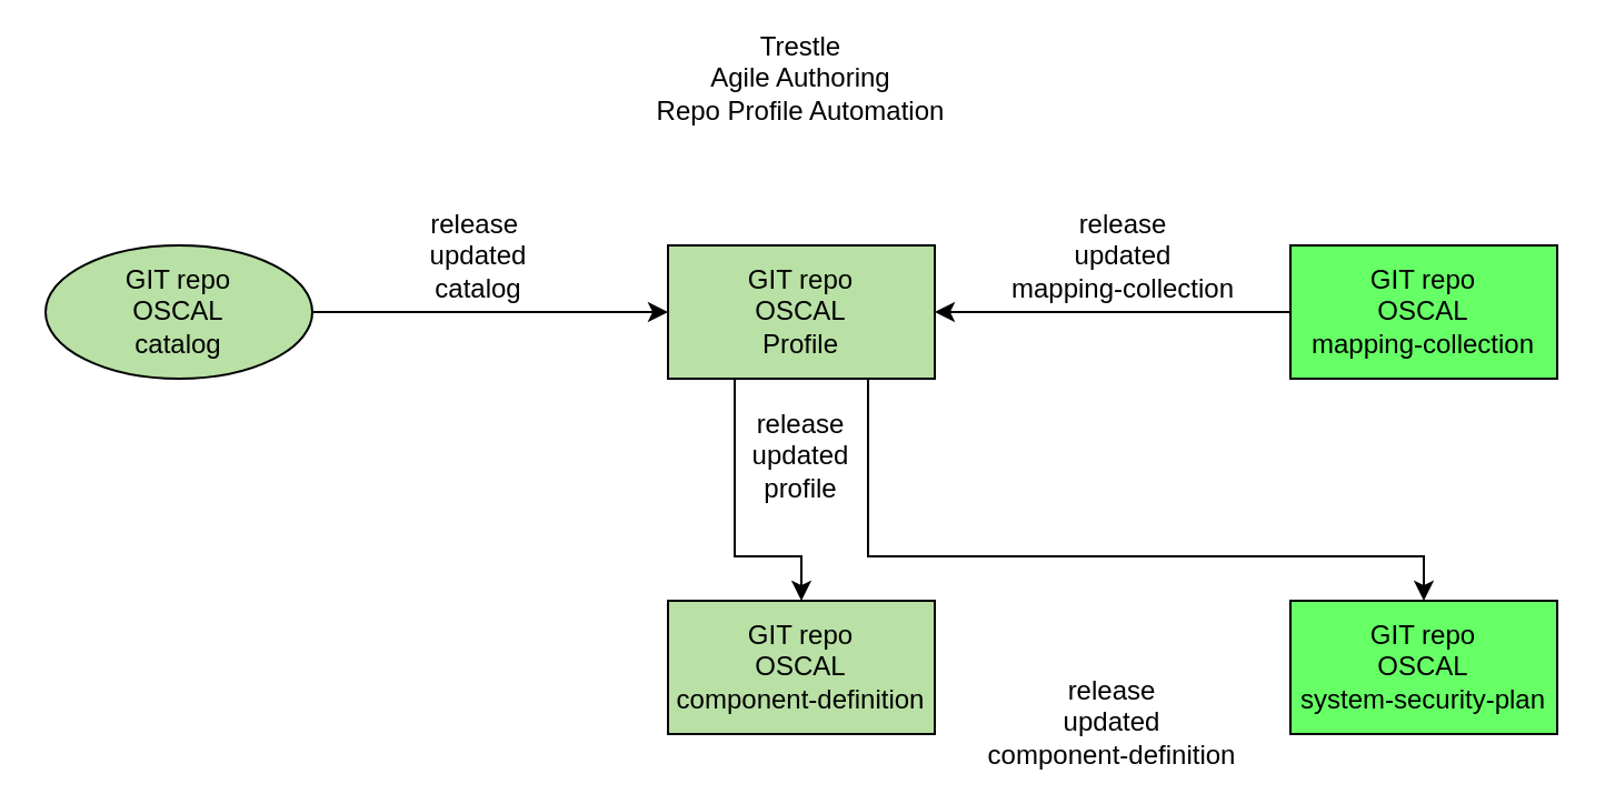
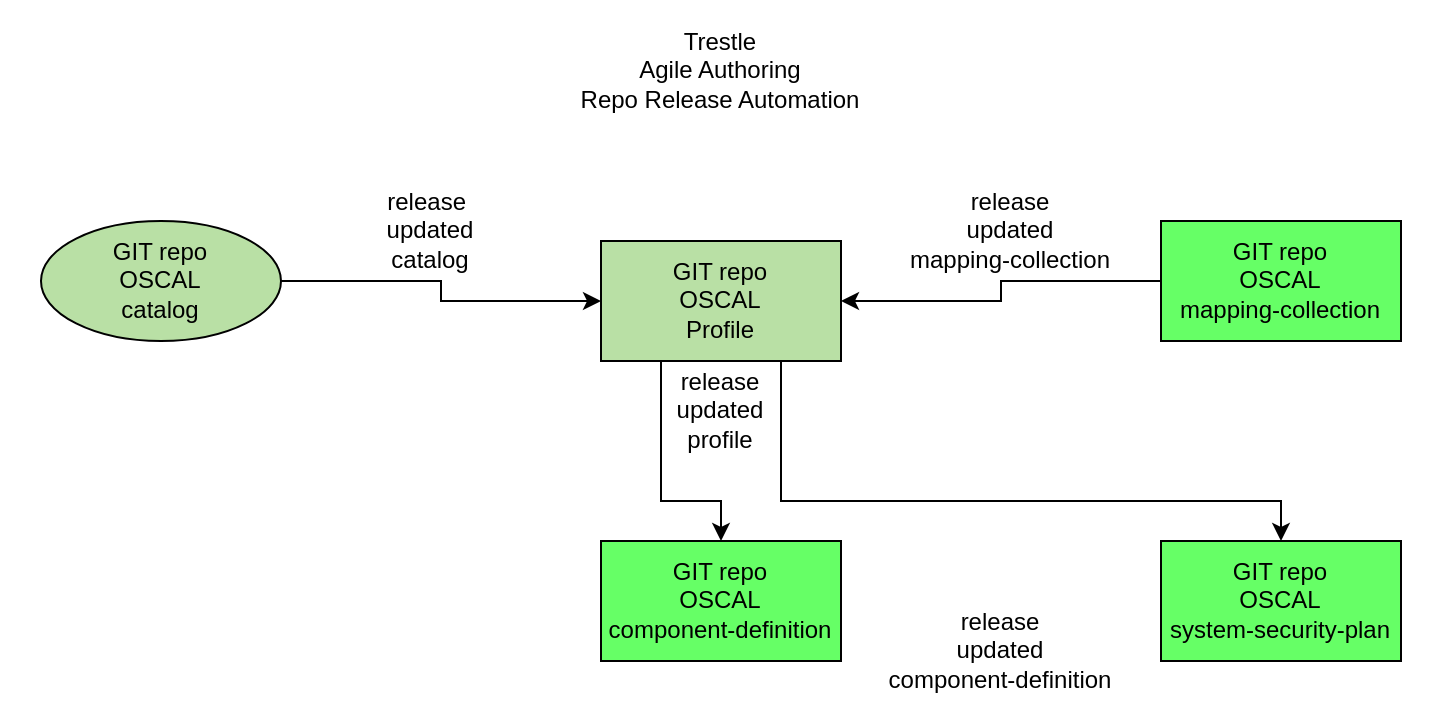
  <mxCell id="0" />
  <mxCell id="1" parent="0" />
  <mxCell id="2" style="edgeStyle=orthogonalEdgeStyle;rounded=0;orthogonalLoop=1;jettySize=auto;html=1;exitX=1;exitY=0.5;exitDx=0;exitDy=0;" edge="1" parent="1" source="3" target="6"><mxGeometry relative="1" as="geometry" /></mxCell>
  <mxCell id="3" value="GIT repo&lt;br&gt;OSCAL&lt;br&gt;catalog" style="ellipse;whiteSpace=wrap;html=1;fillColor=#B9E0A5;" vertex="1" parent="1"><mxGeometry x="20" y="110" width="120" height="60" as="geometry" /></mxCell>
  <mxCell id="4" style="edgeStyle=orthogonalEdgeStyle;rounded=0;orthogonalLoop=1;jettySize=auto;html=1;exitX=0.75;exitY=1;exitDx=0;exitDy=0;entryX=0.5;entryY=0;entryDx=0;entryDy=0;" edge="1" parent="1" source="6" target="14"><mxGeometry relative="1" as="geometry"><Array as="points"><mxPoint x="390" y="250" /><mxPoint x="640" y="250" /></Array></mxGeometry></mxCell>
  <mxCell id="5" style="edgeStyle=orthogonalEdgeStyle;rounded=0;orthogonalLoop=1;jettySize=auto;html=1;exitX=0.25;exitY=1;exitDx=0;exitDy=0;entryX=0.5;entryY=0;entryDx=0;entryDy=0;" edge="1" parent="1" source="6" target="7"><mxGeometry relative="1" as="geometry"><Array as="points"><mxPoint x="330" y="250" /><mxPoint x="360" y="250" /></Array></mxGeometry></mxCell>
- <mxCell id="6" value="GIT repo&lt;br&gt;OSCAL&lt;br&gt;Profile" style="rounded=0;whiteSpace=wrap;html=1;fillColor=#B9E0A5;" vertex="1" parent="1"><mxGeometry x="300" y="110" width="120" height="60" as="geometry" /></mxCell>
- <mxCell id="7" value="GIT repo&lt;br&gt;OSCAL&lt;br&gt;component-definition" style="rounded=0;whiteSpace=wrap;html=1;fillColor=#B9E0A5;" vertex="1" parent="1"><mxGeometry x="300" y="270" width="120" height="60" as="geometry" /></mxCell>
+ <mxCell id="6" value="GIT repo&lt;br&gt;OSCAL&lt;br&gt;Profile" style="rounded=0;whiteSpace=wrap;html=1;fillColor=#B9E0A5;" vertex="1" parent="1"><mxGeometry x="300" y="120" width="120" height="60" as="geometry" /></mxCell>
+ <mxCell id="7" value="GIT repo&lt;br&gt;OSCAL&lt;br&gt;component-definition" style="rounded=0;whiteSpace=wrap;html=1;fillColor=#66ff66;" vertex="1" parent="1"><mxGeometry x="300" y="270" width="120" height="60" as="geometry" /></mxCell>
  <mxCell id="8" style="edgeStyle=orthogonalEdgeStyle;rounded=0;orthogonalLoop=1;jettySize=auto;html=1;exitX=0;exitY=0.5;exitDx=0;exitDy=0;entryX=1;entryY=0.5;entryDx=0;entryDy=0;" edge="1" parent="1" source="9" target="6"><mxGeometry relative="1" as="geometry" /></mxCell>
  <mxCell id="9" value="GIT repo&lt;br&gt;OSCAL&lt;br&gt;mapping-collection" style="rounded=0;whiteSpace=wrap;html=1;fillColor=#66ff66;" vertex="1" parent="1"><mxGeometry x="580" y="110" width="120" height="60" as="geometry" /></mxCell>
- <mxCell id="10" value="Trestle&lt;br&gt;Agile Authoring&lt;br&gt;Repo Profile Automation" style="text;html=1;strokeColor=none;fillColor=none;align=center;verticalAlign=middle;whiteSpace=wrap;rounded=0;" vertex="1" parent="1"><mxGeometry x="265" y="20" width="190" height="30" as="geometry" /></mxCell>
+ <mxCell id="10" value="Trestle&lt;br&gt;Agile Authoring&lt;br&gt;Repo Release Automation" style="text;html=1;strokeColor=none;fillColor=none;align=center;verticalAlign=middle;whiteSpace=wrap;rounded=0;" vertex="1" parent="1"><mxGeometry x="265" y="20" width="190" height="30" as="geometry" /></mxCell>
  <mxCell id="11" value="release&amp;nbsp;&lt;br&gt;updated&lt;br&gt;catalog" style="text;html=1;strokeColor=none;fillColor=none;align=center;verticalAlign=middle;whiteSpace=wrap;rounded=0;" vertex="1" parent="1"><mxGeometry x="180" y="100" width="70" height="30" as="geometry" /></mxCell>
  <mxCell id="12" value="release&lt;br&gt;updated&lt;br&gt;mapping-collection" style="text;html=1;strokeColor=none;fillColor=none;align=center;verticalAlign=middle;whiteSpace=wrap;rounded=0;" vertex="1" parent="1"><mxGeometry x="450" y="100" width="110" height="30" as="geometry" /></mxCell>
  <mxCell id="13" value="release&lt;br&gt;updated&lt;br&gt;profile" style="text;html=1;strokeColor=none;fillColor=none;align=center;verticalAlign=middle;whiteSpace=wrap;rounded=0;" vertex="1" parent="1"><mxGeometry x="325" y="190" width="70" height="30" as="geometry" /></mxCell>
  <mxCell id="14" value="GIT repo&lt;br&gt;OSCAL&lt;br&gt;system-security-plan" style="rounded=0;whiteSpace=wrap;html=1;fillColor=#66FF66;" vertex="1" parent="1"><mxGeometry x="580" y="270" width="120" height="60" as="geometry" /></mxCell>
  <mxCell id="15" value="release&lt;br&gt;updated&lt;br&gt;component-definition" style="text;html=1;strokeColor=none;fillColor=none;align=center;verticalAlign=middle;whiteSpace=wrap;rounded=0;" vertex="1" parent="1"><mxGeometry x="440" y="310" width="120" height="30" as="geometry" /></mxCell>
